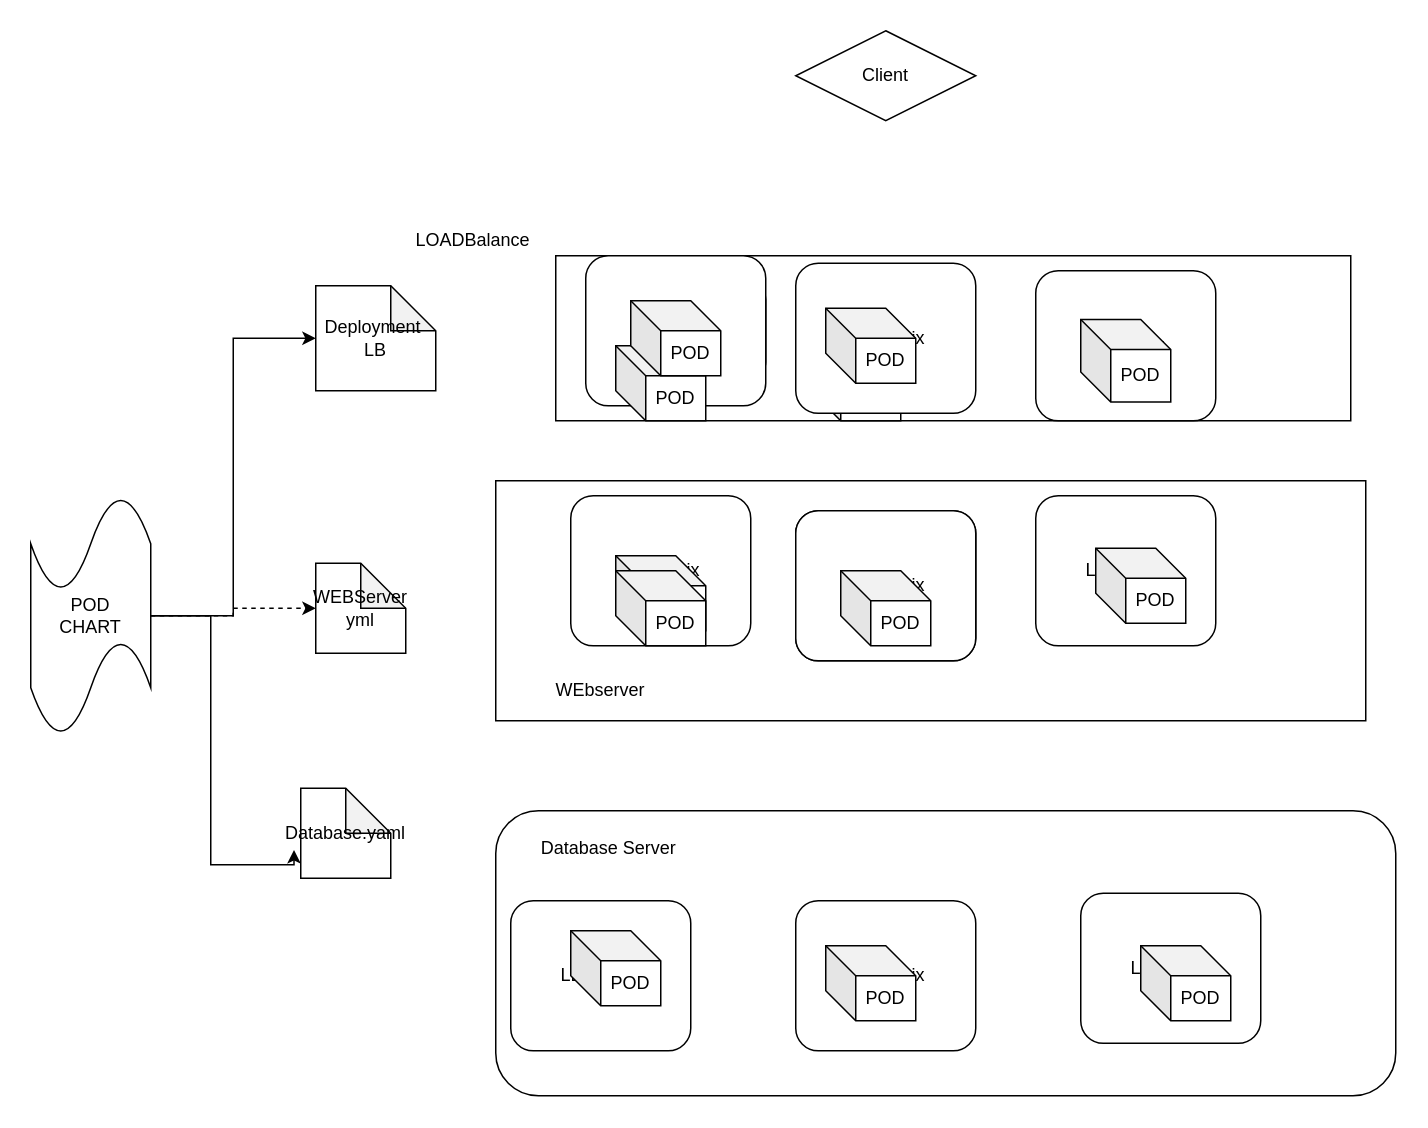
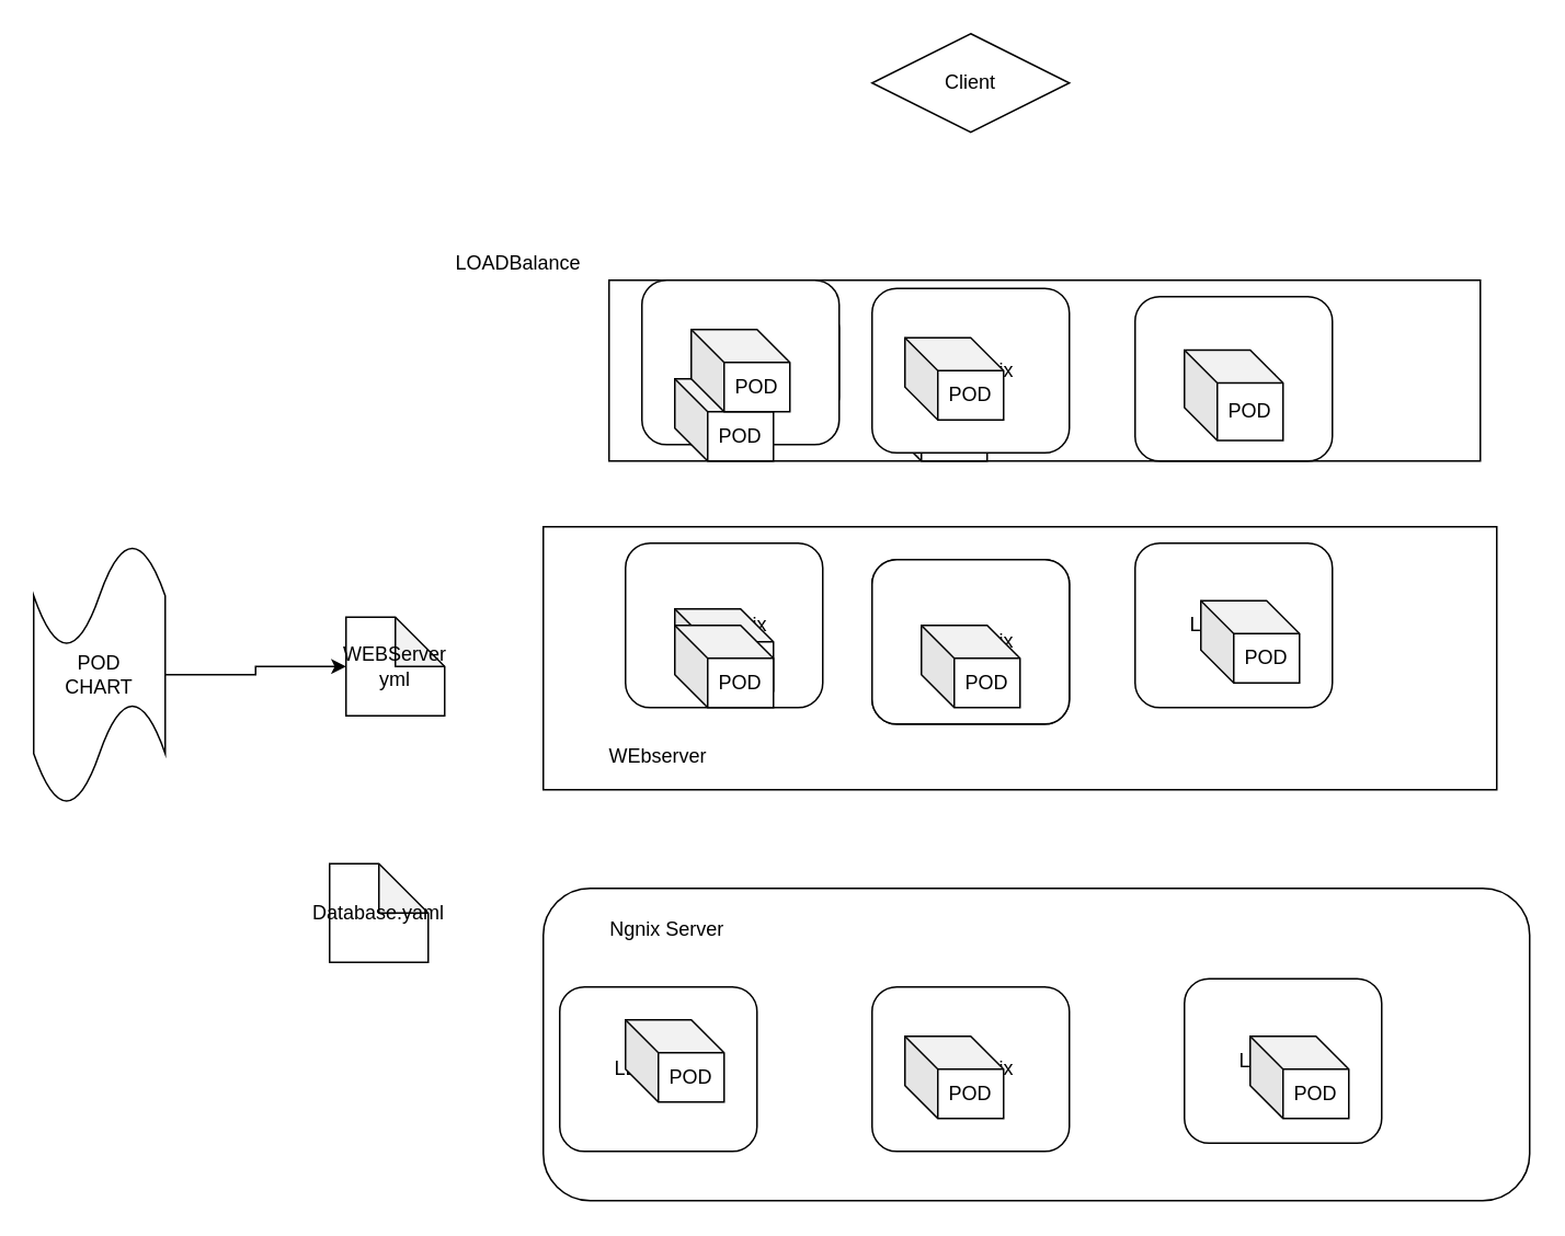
  <mxCell id="0" />
  <mxCell id="1" parent="0" />
  <mxCell id="2" value="" style="rounded=1;whiteSpace=wrap;html=1;" vertex="1" parent="1"><mxGeometry x="330" y="540" width="600" height="190" as="geometry" /></mxCell>
  <mxCell id="3" value="" style="rounded=0;whiteSpace=wrap;html=1;" vertex="1" parent="1"><mxGeometry x="330" y="320" width="580" height="160" as="geometry" /></mxCell>
  <mxCell id="4" value="" style="rounded=0;whiteSpace=wrap;html=1;" vertex="1" parent="1"><mxGeometry x="370" y="170" width="530" height="110" as="geometry" /></mxCell>
  <mxCell id="5" value="Client " style="rhombus;whiteSpace=wrap;html=1;" vertex="1" parent="1"><mxGeometry x="530" y="20" width="120" height="60" as="geometry" /></mxCell>
  <mxCell id="6" value="" style="rounded=1;whiteSpace=wrap;html=1;" vertex="1" parent="1"><mxGeometry x="390" y="190" width="120" height="60" as="geometry" /></mxCell>
  <mxCell id="7" value="LB (Ngnix" style="rounded=1;whiteSpace=wrap;html=1;" vertex="1" parent="1"><mxGeometry x="390" y="170" width="120" height="100" as="geometry" /></mxCell>
  <mxCell id="8" value="POD" style="shape=cube;whiteSpace=wrap;html=1;boundedLbl=1;backgroundOutline=1;darkOpacity=0.05;darkOpacity2=0.1;" vertex="1" parent="1"><mxGeometry x="410" y="230" width="60" height="50" as="geometry" /></mxCell>
  <mxCell id="9" value="POD" style="shape=cube;whiteSpace=wrap;html=1;boundedLbl=1;backgroundOutline=1;darkOpacity=0.05;darkOpacity2=0.1;" vertex="1" parent="1"><mxGeometry x="420" y="200" width="60" height="50" as="geometry" /></mxCell>
  <mxCell id="10" value="LB (Ngnix" style="rounded=1;whiteSpace=wrap;html=1;" vertex="1" parent="1"><mxGeometry x="690" y="180" width="120" height="100" as="geometry" /></mxCell>
  <mxCell id="11" value="POD" style="shape=cube;whiteSpace=wrap;html=1;boundedLbl=1;backgroundOutline=1;darkOpacity=0.05;darkOpacity2=0.1;" vertex="1" parent="1"><mxGeometry x="720" y="212.5" width="60" height="55" as="geometry" /></mxCell>
  <mxCell id="12" value="POD" style="shape=cube;whiteSpace=wrap;html=1;boundedLbl=1;backgroundOutline=1;darkOpacity=0.05;darkOpacity2=0.1;" vertex="1" parent="1"><mxGeometry x="540" y="230" width="60" height="50" as="geometry" /></mxCell>
  <mxCell id="13" value="LB (Ngnix" style="rounded=1;whiteSpace=wrap;html=1;" vertex="1" parent="1"><mxGeometry x="380" y="330" width="120" height="100" as="geometry" /></mxCell>
  <mxCell id="14" value="POD" style="shape=cube;whiteSpace=wrap;html=1;boundedLbl=1;backgroundOutline=1;darkOpacity=0.05;darkOpacity2=0.1;" vertex="1" parent="1"><mxGeometry x="410" y="370" width="60" height="50" as="geometry" /></mxCell>
  <mxCell id="15" value="POD" style="shape=cube;whiteSpace=wrap;html=1;boundedLbl=1;backgroundOutline=1;darkOpacity=0.05;darkOpacity2=0.1;" vertex="1" parent="1"><mxGeometry x="410" y="380" width="60" height="50" as="geometry" /></mxCell>
  <mxCell id="16" value="LB (Ngnix" style="rounded=1;whiteSpace=wrap;html=1;" vertex="1" parent="1"><mxGeometry x="690" y="330" width="120" height="100" as="geometry" /></mxCell>
  <mxCell id="17" value="POD" style="shape=cube;whiteSpace=wrap;html=1;boundedLbl=1;backgroundOutline=1;darkOpacity=0.05;darkOpacity2=0.1;" vertex="1" parent="1"><mxGeometry x="730" y="365" width="60" height="50" as="geometry" /></mxCell>
  <mxCell id="18" value="LB (Ngnix" style="rounded=1;whiteSpace=wrap;html=1;" vertex="1" parent="1"><mxGeometry x="530" y="340" width="120" height="100" as="geometry" /></mxCell>
  <mxCell id="19" value="POD" style="shape=cube;whiteSpace=wrap;html=1;boundedLbl=1;backgroundOutline=1;darkOpacity=0.05;darkOpacity2=0.1;" vertex="1" parent="1"><mxGeometry x="560" y="380" width="60" height="50" as="geometry" /></mxCell>
  <mxCell id="20" value="LOADBalance " style="text;html=1;strokeColor=none;fillColor=none;align=center;verticalAlign=middle;whiteSpace=wrap;rounded=0;" vertex="1" parent="1"><mxGeometry x="270" y="150" width="90" height="20" as="geometry" /></mxCell>
  <mxCell id="21" value="LB (Ngnix" style="rounded=1;whiteSpace=wrap;html=1;" vertex="1" parent="1"><mxGeometry x="530" y="340" width="120" height="100" as="geometry" /></mxCell>
  <mxCell id="22" value="POD" style="shape=cube;whiteSpace=wrap;html=1;boundedLbl=1;backgroundOutline=1;darkOpacity=0.05;darkOpacity2=0.1;" vertex="1" parent="1"><mxGeometry x="560" y="380" width="60" height="50" as="geometry" /></mxCell>
  <mxCell id="23" value="LB (Ngnix" style="rounded=1;whiteSpace=wrap;html=1;" vertex="1" parent="1"><mxGeometry x="530" y="600" width="120" height="100" as="geometry" /></mxCell>
  <mxCell id="24" value="POD" style="shape=cube;whiteSpace=wrap;html=1;boundedLbl=1;backgroundOutline=1;darkOpacity=0.05;darkOpacity2=0.1;" vertex="1" parent="1"><mxGeometry x="550" y="630" width="60" height="50" as="geometry" /></mxCell>
  <mxCell id="25" value="LB (Ngnix" style="rounded=1;whiteSpace=wrap;html=1;" vertex="1" parent="1"><mxGeometry x="340" y="600" width="120" height="100" as="geometry" /></mxCell>
  <mxCell id="26" value="POD" style="shape=cube;whiteSpace=wrap;html=1;boundedLbl=1;backgroundOutline=1;darkOpacity=0.05;darkOpacity2=0.1;" vertex="1" parent="1"><mxGeometry x="380" y="620" width="60" height="50" as="geometry" /></mxCell>
  <mxCell id="27" value="LB (Ngnix" style="rounded=1;whiteSpace=wrap;html=1;" vertex="1" parent="1"><mxGeometry x="720" y="595" width="120" height="100" as="geometry" /></mxCell>
  <mxCell id="28" value="POD" style="shape=cube;whiteSpace=wrap;html=1;boundedLbl=1;backgroundOutline=1;darkOpacity=0.05;darkOpacity2=0.1;" vertex="1" parent="1"><mxGeometry x="760" y="630" width="60" height="50" as="geometry" /></mxCell>
  <mxCell id="29" value="WEbserver " style="text;html=1;strokeColor=none;fillColor=none;align=center;verticalAlign=middle;whiteSpace=wrap;rounded=0;" vertex="1" parent="1"><mxGeometry x="380" y="450" width="40" height="20" as="geometry" /></mxCell>
- <mxCell id="30" value="Database Server " style="text;html=1;align=center;verticalAlign=middle;resizable=0;points=[];autosize=1;" vertex="1" parent="1"><mxGeometry x="350" y="555" width="110" height="20" as="geometry" /></mxCell>
+ <mxCell id="30" value="Ngnix Server " style="text;html=1;align=center;verticalAlign=middle;resizable=0;points=[];autosize=1;" vertex="1" parent="1"><mxGeometry x="350" y="555" width="110" height="20" as="geometry" /></mxCell>
  <mxCell id="31" value="LB (Ngnix" style="rounded=1;whiteSpace=wrap;html=1;" vertex="1" parent="1"><mxGeometry x="530" y="175" width="120" height="100" as="geometry" /></mxCell>
  <mxCell id="32" value="POD" style="shape=cube;whiteSpace=wrap;html=1;boundedLbl=1;backgroundOutline=1;darkOpacity=0.05;darkOpacity2=0.1;" vertex="1" parent="1"><mxGeometry x="550" y="205" width="60" height="50" as="geometry" /></mxCell>
- <mxCell id="33" value="Deployment&amp;nbsp; LB" style="shape=note;whiteSpace=wrap;html=1;backgroundOutline=1;darkOpacity=0.05;" vertex="1" parent="1"><mxGeometry x="210" y="190" width="80" height="70" as="geometry" /></mxCell>
  <mxCell id="34" value="WEBServer yml" style="shape=note;whiteSpace=wrap;html=1;backgroundOutline=1;darkOpacity=0.05;" vertex="1" parent="1"><mxGeometry x="210" y="375" width="60" height="60" as="geometry" /></mxCell>
  <mxCell id="35" value="Database.yaml" style="shape=note;whiteSpace=wrap;html=1;backgroundOutline=1;darkOpacity=0.05;" vertex="1" parent="1"><mxGeometry x="200" y="525" width="60" height="60" as="geometry" /></mxCell>
- <mxCell id="36" style="edgeStyle=orthogonalEdgeStyle;rounded=0;orthogonalLoop=1;jettySize=auto;html=1;entryX=0;entryY=0.5;entryDx=0;entryDy=0;entryPerimeter=0;" edge="1" parent="1" source="39" target="33"><mxGeometry relative="1" as="geometry" /></mxCell>
- <mxCell id="37" style="edgeStyle=orthogonalEdgeStyle;rounded=0;orthogonalLoop=1;jettySize=auto;html=1;entryX=0;entryY=0.5;entryDx=0;entryDy=0;entryPerimeter=0;dashed=1;" edge="1" parent="1" source="39" target="34"><mxGeometry relative="1" as="geometry" /></mxCell>
- <mxCell id="38" style="edgeStyle=orthogonalEdgeStyle;rounded=0;orthogonalLoop=1;jettySize=auto;html=1;entryX=-0.075;entryY=0.686;entryDx=0;entryDy=0;entryPerimeter=0;" edge="1" parent="1" source="39" target="35"><mxGeometry relative="1" as="geometry"><Array as="points"><mxPoint x="140" y="410" /><mxPoint x="140" y="576" /></Array></mxGeometry></mxCell>
+ <mxCell id="37" style="edgeStyle=orthogonalEdgeStyle;rounded=0;orthogonalLoop=1;jettySize=auto;html=1;entryX=0;entryY=0.5;entryDx=0;entryDy=0;entryPerimeter=0;" edge="1" parent="1" source="39" target="34"><mxGeometry relative="1" as="geometry" /></mxCell>
  <mxCell id="39" value="&lt;div&gt;POD &lt;br&gt;&lt;/div&gt;&lt;div&gt;CHART&lt;/div&gt;" style="shape=tape;whiteSpace=wrap;html=1;" vertex="1" parent="1"><mxGeometry x="20" y="330" width="80" height="160" as="geometry" /></mxCell>
